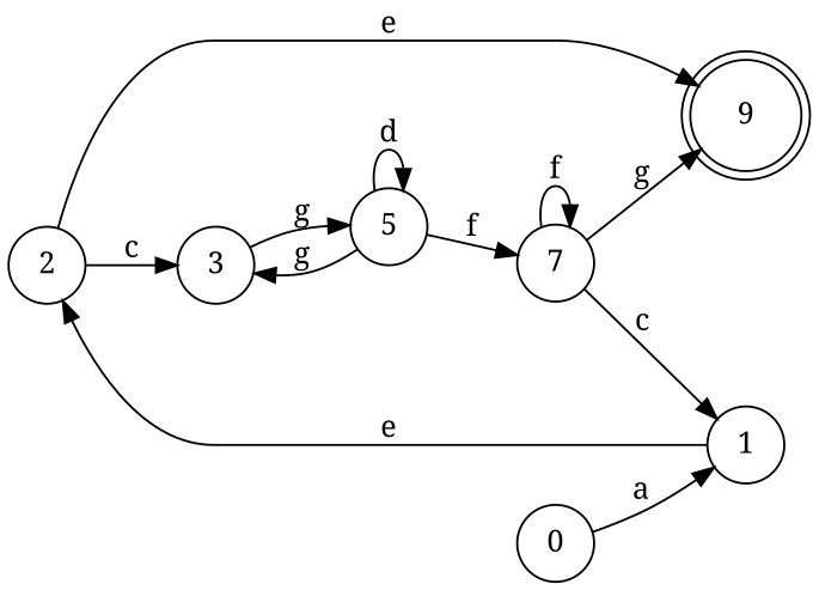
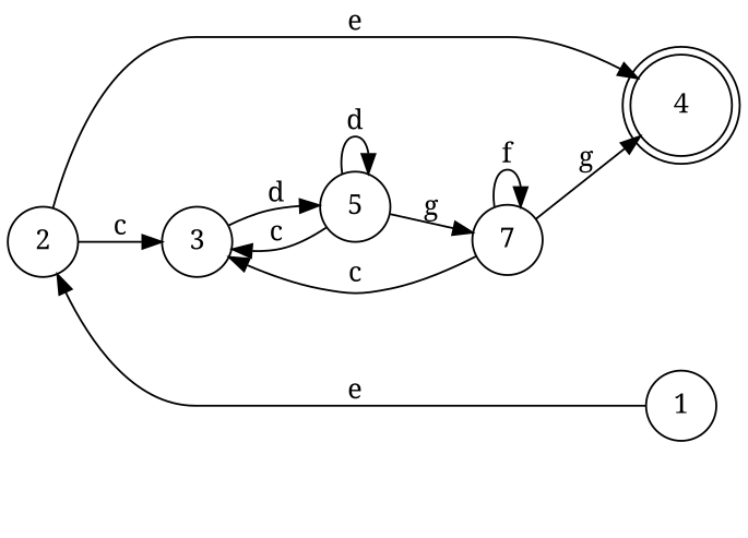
  digraph {
    fontname="Noto Serif"
    rankdir=LR
    node [fontname="Noto Serif" shape=circle]
    edge [fontname="Noto Serif"]
-   4 [shape=doublecircle label=9]
-   0
+   4 [shape=doublecircle]
    1
    2
    3
    5
    7
-   0 -> 1 [label=a]
    1 -> 2 [label=e]
    2 -> 4 [label=e]
    2 -> 3 [label=c]
-   3 -> 5 [label=g]
-   5 -> 3 [label=g]
+   3 -> 5 [label=d]
+   5 -> 3 [label=c]
    5 -> 5 [label=d]
-   5 -> 7 [label=f]
+   5 -> 7 [label=g]
    7 -> 4 [label=g]
-   7 -> 1 [label=c]
+   7 -> 3 [label=c]
    7 -> 7 [label=f]
  }
